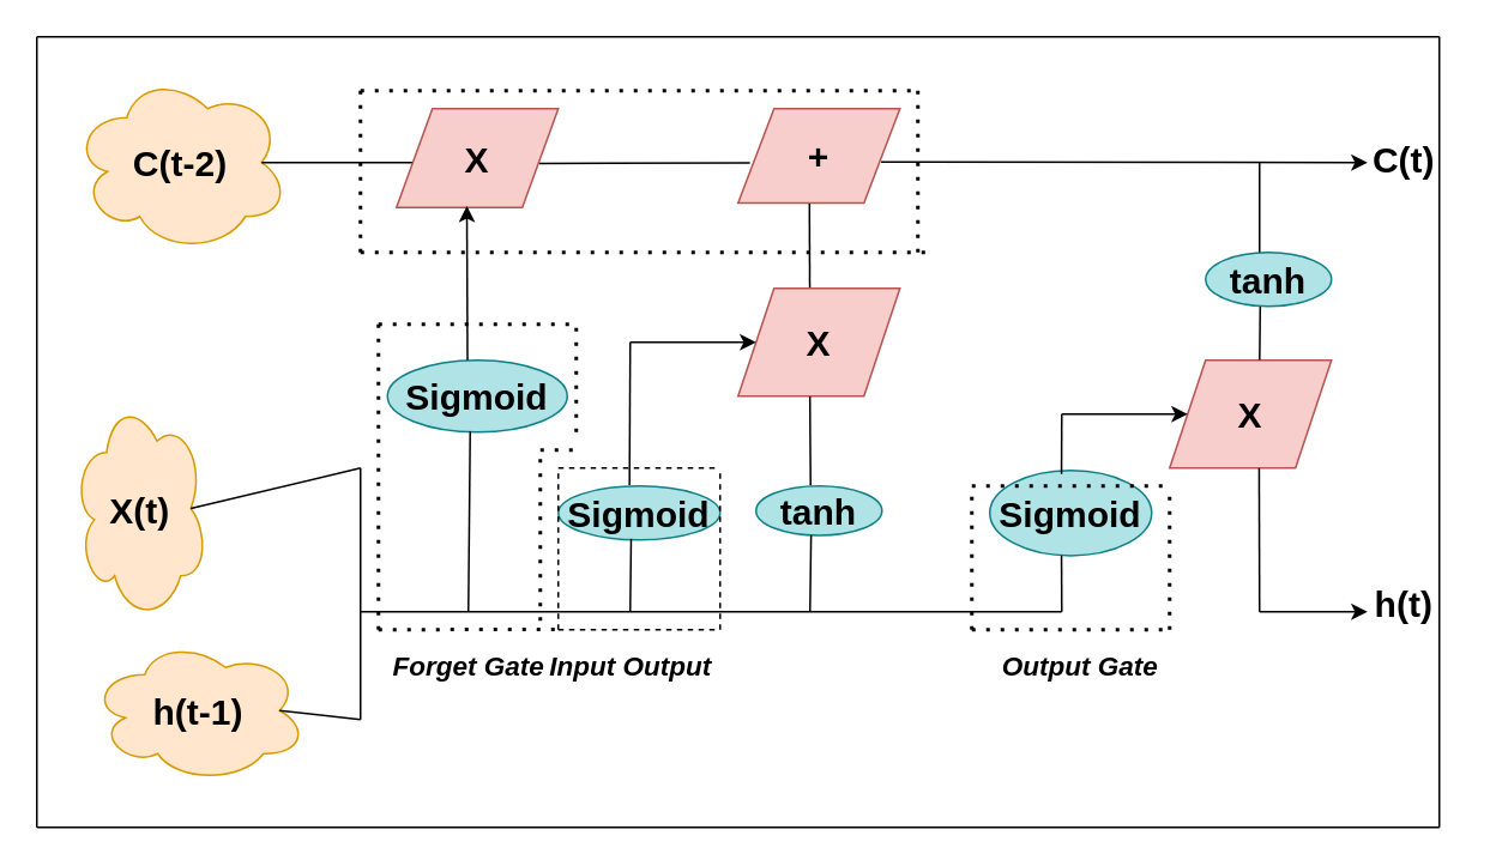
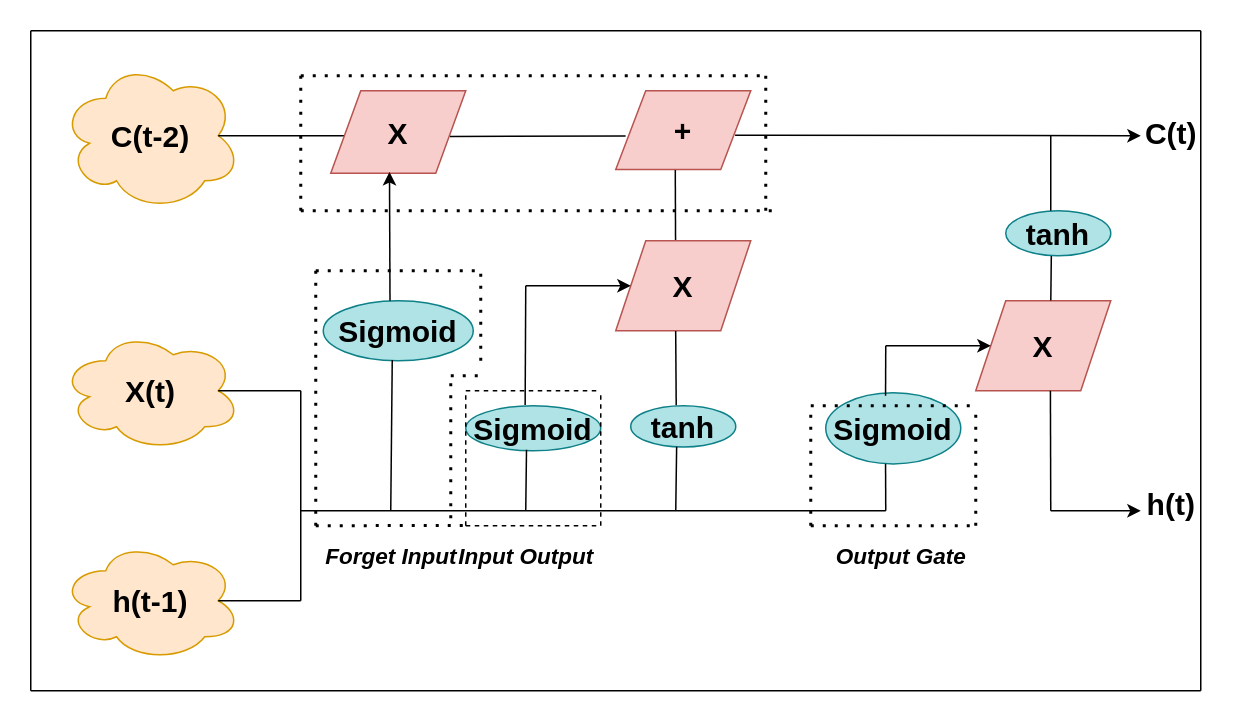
  <mxCell id="0" />
  <mxCell id="1" parent="0" />
  <mxCell id="2" value="&lt;font size=&quot;1&quot; style=&quot;&quot;&gt;&lt;b style=&quot;font-size: 20px;&quot;&gt;C(t-2)&lt;/b&gt;&lt;/font&gt;" style="ellipse;shape=cloud;whiteSpace=wrap;html=1;fillColor=#ffe6cc;strokeColor=#d79b00;" parent="1" vertex="1"><mxGeometry x="40" y="40" width="120" height="100" as="geometry" /></mxCell>
  <mxCell id="3" value="" style="endArrow=none;html=1;rounded=0;exitX=0.875;exitY=0.5;exitDx=0;exitDy=0;exitPerimeter=0;" parent="1" source="2" edge="1"><mxGeometry width="50" height="50" relative="1" as="geometry"><mxPoint x="400" y="240" as="sourcePoint" /><mxPoint x="230" y="90" as="targetPoint" /></mxGeometry></mxCell>
  <mxCell id="4" value="&lt;font size=&quot;1&quot; style=&quot;&quot;&gt;&lt;b style=&quot;font-size: 20px;&quot;&gt;X&lt;/b&gt;&lt;/font&gt;" style="shape=parallelogram;perimeter=parallelogramPerimeter;whiteSpace=wrap;html=1;fixedSize=1;fillColor=#f8cecc;strokeColor=#b85450;" parent="1" vertex="1"><mxGeometry x="220" y="60" width="90" height="55" as="geometry" /></mxCell>
  <mxCell id="5" value="&lt;font size=&quot;1&quot; style=&quot;&quot;&gt;&lt;b style=&quot;font-size: 20px;&quot;&gt;+&lt;/b&gt;&lt;/font&gt;" style="shape=parallelogram;perimeter=parallelogramPerimeter;whiteSpace=wrap;html=1;fixedSize=1;fillColor=#f8cecc;strokeColor=#b85450;" parent="1" vertex="1"><mxGeometry x="410" y="60" width="90" height="52.5" as="geometry" /></mxCell>
  <mxCell id="6" value="" style="endArrow=classic;html=1;rounded=0;exitX=0.884;exitY=0.564;exitDx=0;exitDy=0;exitPerimeter=0;" parent="1" source="5" edge="1"><mxGeometry width="50" height="50" relative="1" as="geometry"><mxPoint x="310" y="230" as="sourcePoint" /><mxPoint x="760" y="90" as="targetPoint" /></mxGeometry></mxCell>
  <mxCell id="7" value="" style="endArrow=none;html=1;rounded=0;exitX=0.883;exitY=0.554;exitDx=0;exitDy=0;entryX=0.073;entryY=0.575;entryDx=0;entryDy=0;entryPerimeter=0;exitPerimeter=0;" parent="1" source="4" target="5" edge="1"><mxGeometry width="50" height="50" relative="1" as="geometry"><mxPoint x="310" y="230" as="sourcePoint" /><mxPoint x="360" y="180" as="targetPoint" /></mxGeometry></mxCell>
- <mxCell id="8" value="&lt;font size=&quot;1&quot; style=&quot;&quot;&gt;&lt;b style=&quot;font-size: 20px;&quot;&gt;X(t)&lt;/b&gt;&lt;/font&gt;" style="ellipse;shape=cloud;whiteSpace=wrap;html=1;fillColor=#ffe6cc;strokeColor=#d79b00;" parent="1" vertex="1"><mxGeometry x="40" y="220" width="75" height="125" as="geometry" /></mxCell>
- <mxCell id="9" value="&lt;font size=&quot;1&quot; style=&quot;&quot;&gt;&lt;b style=&quot;font-size: 20px;&quot;&gt;h(t-1)&lt;/b&gt;&lt;/font&gt;" style="ellipse;shape=cloud;whiteSpace=wrap;html=1;fillColor=#ffe6cc;strokeColor=#d79b00;" parent="1" vertex="1"><mxGeometry x="50" y="355" width="120" height="80" as="geometry" /></mxCell>
+ <mxCell id="8" value="&lt;font size=&quot;1&quot; style=&quot;&quot;&gt;&lt;b style=&quot;font-size: 20px;&quot;&gt;X(t)&lt;/b&gt;&lt;/font&gt;" style="ellipse;shape=cloud;whiteSpace=wrap;html=1;fillColor=#ffe6cc;strokeColor=#d79b00;" parent="1" vertex="1"><mxGeometry x="40" y="220" width="120" height="80" as="geometry" /></mxCell>
+ <mxCell id="9" value="&lt;font size=&quot;1&quot; style=&quot;&quot;&gt;&lt;b style=&quot;font-size: 20px;&quot;&gt;h(t-1)&lt;/b&gt;&lt;/font&gt;" style="ellipse;shape=cloud;whiteSpace=wrap;html=1;fillColor=#ffe6cc;strokeColor=#d79b00;" parent="1" vertex="1"><mxGeometry x="40" y="360" width="120" height="80" as="geometry" /></mxCell>
  <mxCell id="10" value="" style="endArrow=none;html=1;rounded=0;exitX=0.875;exitY=0.5;exitDx=0;exitDy=0;exitPerimeter=0;" parent="1" source="8" edge="1"><mxGeometry width="50" height="50" relative="1" as="geometry"><mxPoint x="330" y="260" as="sourcePoint" /><mxPoint x="200" y="260" as="targetPoint" /></mxGeometry></mxCell>
  <mxCell id="11" value="" style="endArrow=none;html=1;rounded=0;exitX=0.875;exitY=0.5;exitDx=0;exitDy=0;exitPerimeter=0;" parent="1" source="9" edge="1"><mxGeometry width="50" height="50" relative="1" as="geometry"><mxPoint x="330" y="260" as="sourcePoint" /><mxPoint x="200" y="400" as="targetPoint" /></mxGeometry></mxCell>
  <mxCell id="12" value="" style="endArrow=none;html=1;rounded=0;" parent="1" edge="1"><mxGeometry width="50" height="50" relative="1" as="geometry"><mxPoint x="200" y="260" as="sourcePoint" /><mxPoint x="200" y="400" as="targetPoint" /></mxGeometry></mxCell>
  <mxCell id="13" value="" style="endArrow=none;html=1;rounded=0;" parent="1" edge="1"><mxGeometry width="50" height="50" relative="1" as="geometry"><mxPoint x="200" y="340" as="sourcePoint" /><mxPoint x="590" y="340" as="targetPoint" /></mxGeometry></mxCell>
  <mxCell id="14" value="&lt;b&gt;&lt;font style=&quot;font-size: 20px;&quot;&gt;Sigmoid&lt;/font&gt;&lt;/b&gt;" style="ellipse;whiteSpace=wrap;html=1;align=center;newEdgeStyle={&quot;edgeStyle&quot;:&quot;entityRelationEdgeStyle&quot;,&quot;startArrow&quot;:&quot;none&quot;,&quot;endArrow&quot;:&quot;none&quot;,&quot;segment&quot;:10,&quot;curved&quot;:1,&quot;sourcePerimeterSpacing&quot;:0,&quot;targetPerimeterSpacing&quot;:0};treeFolding=1;treeMoving=1;fillColor=#b0e3e6;strokeColor=#0e8088;" parent="1" vertex="1"><mxGeometry x="215" y="200" width="100" height="40" as="geometry" /></mxCell>
  <mxCell id="15" value="" style="endArrow=none;html=1;rounded=0;entryX=0.46;entryY=0.988;entryDx=0;entryDy=0;entryPerimeter=0;" parent="1" target="14" edge="1"><mxGeometry width="50" height="50" relative="1" as="geometry"><mxPoint x="260" y="340" as="sourcePoint" /><mxPoint x="310" y="220" as="targetPoint" /></mxGeometry></mxCell>
  <mxCell id="16" value="" style="endArrow=classic;html=1;rounded=0;exitX=0.445;exitY=0.002;exitDx=0;exitDy=0;exitPerimeter=0;entryX=0.435;entryY=0.984;entryDx=0;entryDy=0;entryPerimeter=0;" parent="1" source="14" target="4" edge="1"><mxGeometry width="50" height="50" relative="1" as="geometry"><mxPoint x="250" y="130" as="sourcePoint" /><mxPoint x="300" y="80" as="targetPoint" /></mxGeometry></mxCell>
  <mxCell id="17" value="&lt;b&gt;&lt;font style=&quot;font-size: 20px;&quot;&gt;X&lt;/font&gt;&lt;/b&gt;" style="shape=parallelogram;perimeter=parallelogramPerimeter;whiteSpace=wrap;html=1;fixedSize=1;fillColor=#f8cecc;strokeColor=#b85450;" parent="1" vertex="1"><mxGeometry x="410" y="160" width="90" height="60" as="geometry" /></mxCell>
  <mxCell id="18" value="&lt;b&gt;&lt;font style=&quot;font-size: 20px;&quot;&gt;Sigmoid&lt;/font&gt;&lt;/b&gt;" style="ellipse;whiteSpace=wrap;html=1;align=center;newEdgeStyle={&quot;edgeStyle&quot;:&quot;entityRelationEdgeStyle&quot;,&quot;startArrow&quot;:&quot;none&quot;,&quot;endArrow&quot;:&quot;none&quot;,&quot;segment&quot;:10,&quot;curved&quot;:1,&quot;sourcePerimeterSpacing&quot;:0,&quot;targetPerimeterSpacing&quot;:0};treeFolding=1;treeMoving=1;fillColor=#b0e3e6;strokeColor=#0e8088;" parent="1" vertex="1"><mxGeometry x="310" y="270" width="90" height="30" as="geometry" /></mxCell>
  <mxCell id="19" value="&lt;b&gt;&lt;font style=&quot;font-size: 20px;&quot;&gt;tanh&lt;/font&gt;&lt;/b&gt;" style="ellipse;whiteSpace=wrap;html=1;align=center;newEdgeStyle={&quot;edgeStyle&quot;:&quot;entityRelationEdgeStyle&quot;,&quot;startArrow&quot;:&quot;none&quot;,&quot;endArrow&quot;:&quot;none&quot;,&quot;segment&quot;:10,&quot;curved&quot;:1,&quot;sourcePerimeterSpacing&quot;:0,&quot;targetPerimeterSpacing&quot;:0};treeFolding=1;treeMoving=1;fillColor=#b0e3e6;strokeColor=#0e8088;" parent="1" vertex="1"><mxGeometry x="420" y="270" width="70" height="27.5" as="geometry" /></mxCell>
  <mxCell id="20" value="" style="endArrow=none;html=1;rounded=0;entryX=0.45;entryY=0.98;entryDx=0;entryDy=0;entryPerimeter=0;" parent="1" target="18" edge="1"><mxGeometry width="50" height="50" relative="1" as="geometry"><mxPoint x="350" y="340" as="sourcePoint" /><mxPoint x="470" y="190" as="targetPoint" /></mxGeometry></mxCell>
  <mxCell id="21" value="" style="endArrow=none;html=1;rounded=0;exitX=0.44;exitY=-0.016;exitDx=0;exitDy=0;exitPerimeter=0;" parent="1" source="18" edge="1"><mxGeometry width="50" height="50" relative="1" as="geometry"><mxPoint x="390" y="290" as="sourcePoint" /><mxPoint x="350" y="190" as="targetPoint" /></mxGeometry></mxCell>
  <mxCell id="22" value="" style="endArrow=classic;html=1;rounded=0;entryX=0;entryY=0.5;entryDx=0;entryDy=0;" parent="1" target="17" edge="1"><mxGeometry width="50" height="50" relative="1" as="geometry"><mxPoint x="350" y="190" as="sourcePoint" /><mxPoint x="440" y="200" as="targetPoint" /></mxGeometry></mxCell>
  <mxCell id="23" value="" style="endArrow=none;html=1;rounded=0;entryX=0.437;entryY=0.996;entryDx=0;entryDy=0;entryPerimeter=0;" parent="1" target="19" edge="1"><mxGeometry width="50" height="50" relative="1" as="geometry"><mxPoint x="450" y="340" as="sourcePoint" /><mxPoint x="450" y="300" as="targetPoint" /></mxGeometry></mxCell>
  <mxCell id="24" value="" style="endArrow=none;html=1;rounded=0;entryX=0.444;entryY=1.004;entryDx=0;entryDy=0;entryPerimeter=0;exitX=0.433;exitY=-0.012;exitDx=0;exitDy=0;exitPerimeter=0;" parent="1" source="19" target="17" edge="1"><mxGeometry width="50" height="50" relative="1" as="geometry"><mxPoint x="430" y="280" as="sourcePoint" /><mxPoint x="480" y="230" as="targetPoint" /></mxGeometry></mxCell>
  <mxCell id="25" value="" style="endArrow=none;html=1;rounded=0;exitX=0.443;exitY=-0.007;exitDx=0;exitDy=0;exitPerimeter=0;entryX=0.441;entryY=1.006;entryDx=0;entryDy=0;entryPerimeter=0;" parent="1" source="17" target="5" edge="1"><mxGeometry width="50" height="50" relative="1" as="geometry"><mxPoint x="430" y="170" as="sourcePoint" /><mxPoint x="480" y="120" as="targetPoint" /></mxGeometry></mxCell>
  <mxCell id="26" value="&lt;b&gt;&lt;font style=&quot;font-size: 20px;&quot;&gt;Sigmoid&lt;/font&gt;&lt;/b&gt;" style="ellipse;whiteSpace=wrap;html=1;align=center;newEdgeStyle={&quot;edgeStyle&quot;:&quot;entityRelationEdgeStyle&quot;,&quot;startArrow&quot;:&quot;none&quot;,&quot;endArrow&quot;:&quot;none&quot;,&quot;segment&quot;:10,&quot;curved&quot;:1,&quot;sourcePerimeterSpacing&quot;:0,&quot;targetPerimeterSpacing&quot;:0};treeFolding=1;treeMoving=1;fillColor=#b0e3e6;strokeColor=#0e8088;" parent="1" vertex="1"><mxGeometry x="550" y="261.25" width="90" height="47.5" as="geometry" /></mxCell>
  <mxCell id="27" value="" style="endArrow=none;html=1;rounded=0;entryX=0.443;entryY=0.998;entryDx=0;entryDy=0;entryPerimeter=0;" parent="1" target="26" edge="1"><mxGeometry width="50" height="50" relative="1" as="geometry"><mxPoint x="590" y="340" as="sourcePoint" /><mxPoint x="480" y="260" as="targetPoint" /></mxGeometry></mxCell>
  <mxCell id="28" value="&lt;b&gt;&lt;font style=&quot;font-size: 20px;&quot;&gt;X&lt;/font&gt;&lt;/b&gt;" style="shape=parallelogram;perimeter=parallelogramPerimeter;whiteSpace=wrap;html=1;fixedSize=1;fillColor=#f8cecc;strokeColor=#b85450;" parent="1" vertex="1"><mxGeometry x="650" y="200" width="90" height="60" as="geometry" /></mxCell>
  <mxCell id="29" value="" style="endArrow=none;html=1;rounded=0;exitX=0.443;exitY=0.044;exitDx=0;exitDy=0;exitPerimeter=0;" parent="1" source="26" edge="1"><mxGeometry width="50" height="50" relative="1" as="geometry"><mxPoint x="340" y="300" as="sourcePoint" /><mxPoint x="590" y="230" as="targetPoint" /></mxGeometry></mxCell>
  <mxCell id="30" value="" style="endArrow=classic;html=1;rounded=0;entryX=0;entryY=0.5;entryDx=0;entryDy=0;" parent="1" target="28" edge="1"><mxGeometry width="50" height="50" relative="1" as="geometry"><mxPoint x="590" y="230" as="sourcePoint" /><mxPoint x="550" y="200" as="targetPoint" /></mxGeometry></mxCell>
  <mxCell id="31" value="&lt;b&gt;&lt;font style=&quot;font-size: 20px;&quot;&gt;tanh&lt;/font&gt;&lt;/b&gt;" style="ellipse;whiteSpace=wrap;html=1;align=center;newEdgeStyle={&quot;edgeStyle&quot;:&quot;entityRelationEdgeStyle&quot;,&quot;startArrow&quot;:&quot;none&quot;,&quot;endArrow&quot;:&quot;none&quot;,&quot;segment&quot;:10,&quot;curved&quot;:1,&quot;sourcePerimeterSpacing&quot;:0,&quot;targetPerimeterSpacing&quot;:0};treeFolding=1;treeMoving=1;fillColor=#b0e3e6;strokeColor=#0e8088;" parent="1" vertex="1"><mxGeometry x="670" y="140" width="70" height="30" as="geometry" /></mxCell>
  <mxCell id="32" value="" style="endArrow=none;html=1;rounded=0;" parent="1" edge="1"><mxGeometry width="50" height="50" relative="1" as="geometry"><mxPoint x="700" y="140" as="sourcePoint" /><mxPoint x="700" y="90" as="targetPoint" /></mxGeometry></mxCell>
  <mxCell id="33" value="" style="endArrow=none;html=1;rounded=0;entryX=0.434;entryY=1.004;entryDx=0;entryDy=0;entryPerimeter=0;exitX=0.556;exitY=-0.002;exitDx=0;exitDy=0;exitPerimeter=0;" parent="1" source="28" target="31" edge="1"><mxGeometry width="50" height="50" relative="1" as="geometry"><mxPoint x="650" y="210" as="sourcePoint" /><mxPoint x="700" y="160" as="targetPoint" /></mxGeometry></mxCell>
  <mxCell id="34" value="" style="endArrow=none;html=1;rounded=0;entryX=0.553;entryY=1;entryDx=0;entryDy=0;entryPerimeter=0;" parent="1" target="28" edge="1"><mxGeometry width="50" height="50" relative="1" as="geometry"><mxPoint x="700" y="340" as="sourcePoint" /><mxPoint x="660" y="210" as="targetPoint" /></mxGeometry></mxCell>
  <mxCell id="35" value="" style="endArrow=classic;html=1;rounded=0;" parent="1" edge="1"><mxGeometry width="50" height="50" relative="1" as="geometry"><mxPoint x="700" y="340" as="sourcePoint" /><mxPoint x="760" y="340" as="targetPoint" /></mxGeometry></mxCell>
  <mxCell id="36" value="&lt;font style=&quot;font-size: 20px;&quot;&gt;&lt;b&gt;C(t)&lt;/b&gt;&lt;/font&gt;" style="text;html=1;align=center;verticalAlign=middle;resizable=0;points=[];autosize=1;strokeColor=none;fillColor=none;" parent="1" vertex="1"><mxGeometry x="750" y="67.5" width="60" height="40" as="geometry" /></mxCell>
  <mxCell id="37" value="&lt;font style=&quot;font-size: 20px;&quot;&gt;&lt;b&gt;h(t)&lt;/b&gt;&lt;/font&gt;" style="text;html=1;align=center;verticalAlign=middle;resizable=0;points=[];autosize=1;strokeColor=none;fillColor=none;" parent="1" vertex="1"><mxGeometry x="750" y="315" width="60" height="40" as="geometry" /></mxCell>
  <mxCell id="38" value="" style="endArrow=none;dashed=1;html=1;dashPattern=1 3;strokeWidth=2;rounded=0;" parent="1" edge="1"><mxGeometry width="50" height="50" relative="1" as="geometry"><mxPoint x="210" y="350" as="sourcePoint" /><mxPoint x="210" y="180" as="targetPoint" /></mxGeometry></mxCell>
  <mxCell id="39" value="" style="endArrow=none;dashed=1;html=1;dashPattern=1 3;strokeWidth=2;rounded=0;" parent="1" edge="1"><mxGeometry width="50" height="50" relative="1" as="geometry"><mxPoint x="210" y="180" as="sourcePoint" /><mxPoint x="320" y="180" as="targetPoint" /></mxGeometry></mxCell>
  <mxCell id="40" value="" style="endArrow=none;dashed=1;html=1;dashPattern=1 3;strokeWidth=2;rounded=0;entryX=0.988;entryY=0.163;entryDx=0;entryDy=0;entryPerimeter=0;" parent="1" target="41" edge="1"><mxGeometry width="50" height="50" relative="1" as="geometry"><mxPoint x="210" y="350" as="sourcePoint" /><mxPoint x="310" y="350" as="targetPoint" /></mxGeometry></mxCell>
- <mxCell id="41" value="&lt;h5&gt;&lt;i&gt;&lt;font style=&quot;font-size: 15px;&quot;&gt;Forget Gate&lt;/font&gt;&lt;/i&gt;&lt;/h5&gt;" style="text;html=1;align=center;verticalAlign=middle;resizable=0;points=[];autosize=1;strokeColor=none;fillColor=none;" parent="1" vertex="1"><mxGeometry x="205" y="340" width="110" height="60" as="geometry" /></mxCell>
+ <mxCell id="41" value="&lt;h5&gt;&lt;i&gt;&lt;font style=&quot;font-size: 15px;&quot;&gt;Forget Input&lt;/font&gt;&lt;/i&gt;&lt;/h5&gt;" style="text;html=1;align=center;verticalAlign=middle;resizable=0;points=[];autosize=1;strokeColor=none;fillColor=none;" parent="1" vertex="1"><mxGeometry x="205" y="340" width="110" height="60" as="geometry" /></mxCell>
  <mxCell id="42" value="" style="endArrow=none;dashed=1;html=1;rounded=0;" parent="1" edge="1"><mxGeometry width="50" height="50" relative="1" as="geometry"><mxPoint x="310" y="260" as="sourcePoint" /><mxPoint x="400" y="260" as="targetPoint" /></mxGeometry></mxCell>
  <mxCell id="43" value="" style="endArrow=none;dashed=1;html=1;rounded=0;" parent="1" edge="1"><mxGeometry width="50" height="50" relative="1" as="geometry"><mxPoint x="310" y="350" as="sourcePoint" /><mxPoint x="400" y="350" as="targetPoint" /></mxGeometry></mxCell>
  <mxCell id="44" value="" style="endArrow=none;dashed=1;html=1;rounded=0;" parent="1" edge="1"><mxGeometry width="50" height="50" relative="1" as="geometry"><mxPoint x="400" y="350" as="sourcePoint" /><mxPoint x="400" y="260" as="targetPoint" /><Array as="points"><mxPoint x="400" y="310" /></Array></mxGeometry></mxCell>
  <mxCell id="45" value="" style="endArrow=none;dashed=1;html=1;rounded=0;" parent="1" edge="1"><mxGeometry width="50" height="50" relative="1" as="geometry"><mxPoint x="310" y="350" as="sourcePoint" /><mxPoint x="310" y="260" as="targetPoint" /></mxGeometry></mxCell>
  <mxCell id="46" value="" style="endArrow=none;dashed=1;html=1;dashPattern=1 3;strokeWidth=2;rounded=0;" parent="1" edge="1"><mxGeometry width="50" height="50" relative="1" as="geometry"><mxPoint x="320" y="240" as="sourcePoint" /><mxPoint x="320" y="180" as="targetPoint" /></mxGeometry></mxCell>
  <mxCell id="47" value="" style="endArrow=none;dashed=1;html=1;dashPattern=1 3;strokeWidth=2;rounded=0;" parent="1" edge="1"><mxGeometry width="50" height="50" relative="1" as="geometry"><mxPoint x="300" y="250" as="sourcePoint" /><mxPoint x="320" y="250" as="targetPoint" /></mxGeometry></mxCell>
  <mxCell id="48" value="" style="endArrow=none;dashed=1;html=1;dashPattern=1 3;strokeWidth=2;rounded=0;" parent="1" edge="1"><mxGeometry width="50" height="50" relative="1" as="geometry"><mxPoint x="300" y="345" as="sourcePoint" /><mxPoint x="300" y="250" as="targetPoint" /></mxGeometry></mxCell>
  <mxCell id="49" value="&lt;h5&gt;&lt;i&gt;&lt;font style=&quot;font-size: 15px;&quot;&gt;Input Output&lt;/font&gt;&lt;/i&gt;&lt;/h5&gt;" style="text;html=1;align=center;verticalAlign=middle;resizable=0;points=[];autosize=1;strokeColor=none;fillColor=none;" parent="1" vertex="1"><mxGeometry x="300" y="340" width="100" height="60" as="geometry" /></mxCell>
  <mxCell id="50" value="" style="endArrow=none;dashed=1;html=1;dashPattern=1 3;strokeWidth=2;rounded=0;" parent="1" edge="1"><mxGeometry width="50" height="50" relative="1" as="geometry"><mxPoint x="540" y="350" as="sourcePoint" /><mxPoint x="540" y="270" as="targetPoint" /></mxGeometry></mxCell>
  <mxCell id="51" value="" style="endArrow=none;dashed=1;html=1;dashPattern=1 3;strokeWidth=2;rounded=0;" parent="1" edge="1"><mxGeometry width="50" height="50" relative="1" as="geometry"><mxPoint x="540" y="350" as="sourcePoint" /><mxPoint x="650" y="350" as="targetPoint" /></mxGeometry></mxCell>
  <mxCell id="52" value="" style="endArrow=none;dashed=1;html=1;dashPattern=1 3;strokeWidth=2;rounded=0;" parent="1" edge="1"><mxGeometry width="50" height="50" relative="1" as="geometry"><mxPoint x="650" y="350" as="sourcePoint" /><mxPoint x="650" y="270" as="targetPoint" /></mxGeometry></mxCell>
  <mxCell id="53" value="" style="endArrow=none;dashed=1;html=1;dashPattern=1 3;strokeWidth=2;rounded=0;" parent="1" edge="1"><mxGeometry width="50" height="50" relative="1" as="geometry"><mxPoint x="540" y="270" as="sourcePoint" /><mxPoint x="650" y="270" as="targetPoint" /></mxGeometry></mxCell>
  <mxCell id="54" value="&lt;h5&gt;&lt;i&gt;&lt;font style=&quot;font-size: 15px;&quot;&gt;Output Gate&lt;/font&gt;&lt;/i&gt;&lt;/h5&gt;" style="text;html=1;align=center;verticalAlign=middle;resizable=0;points=[];autosize=1;" parent="1" vertex="1"><mxGeometry x="545" y="340" width="110" height="60" as="geometry" /></mxCell>
  <mxCell id="55" value="" style="endArrow=none;dashed=1;html=1;dashPattern=1 3;strokeWidth=2;rounded=0;" parent="1" edge="1"><mxGeometry width="50" height="50" relative="1" as="geometry"><mxPoint x="200" y="140" as="sourcePoint" /><mxPoint x="520" y="140" as="targetPoint" /></mxGeometry></mxCell>
  <mxCell id="56" value="" style="endArrow=none;dashed=1;html=1;dashPattern=1 3;strokeWidth=2;rounded=0;" parent="1" edge="1"><mxGeometry width="50" height="50" relative="1" as="geometry"><mxPoint x="200" y="140" as="sourcePoint" /><mxPoint x="200" y="50" as="targetPoint" /></mxGeometry></mxCell>
  <mxCell id="57" value="" style="endArrow=none;dashed=1;html=1;dashPattern=1 3;strokeWidth=2;rounded=0;" parent="1" edge="1"><mxGeometry width="50" height="50" relative="1" as="geometry"><mxPoint x="200" y="50" as="sourcePoint" /><mxPoint x="510" y="50" as="targetPoint" /></mxGeometry></mxCell>
  <mxCell id="58" value="" style="endArrow=none;dashed=1;html=1;dashPattern=1 3;strokeWidth=2;rounded=0;" parent="1" edge="1"><mxGeometry width="50" height="50" relative="1" as="geometry"><mxPoint x="510" y="140" as="sourcePoint" /><mxPoint x="510" y="50" as="targetPoint" /></mxGeometry></mxCell>
  <mxCell id="59" value="" style="endArrow=none;html=1;rounded=0;fillColor=#b1ddf0;strokeColor=#000000;" parent="1" edge="1"><mxGeometry width="50" height="50" relative="1" as="geometry"><mxPoint x="20" y="460" as="sourcePoint" /><mxPoint x="20" y="20" as="targetPoint" /></mxGeometry></mxCell>
  <mxCell id="60" value="" style="endArrow=none;html=1;rounded=0;fillColor=#b1ddf0;strokeColor=#000000;" parent="1" edge="1"><mxGeometry width="50" height="50" relative="1" as="geometry"><mxPoint x="20" y="20" as="sourcePoint" /><mxPoint x="800" y="20" as="targetPoint" /></mxGeometry></mxCell>
  <mxCell id="61" value="" style="endArrow=none;html=1;rounded=1;curved=0;strokeColor=#000000;" parent="1" edge="1"><mxGeometry width="50" height="50" relative="1" as="geometry"><mxPoint x="20" y="460" as="sourcePoint" /><mxPoint x="800" y="460" as="targetPoint" /></mxGeometry></mxCell>
  <mxCell id="62" value="" style="endArrow=none;html=1;rounded=0;fillColor=#b1ddf0;strokeColor=#000000;" parent="1" edge="1"><mxGeometry width="50" height="50" relative="1" as="geometry"><mxPoint x="800" y="460" as="sourcePoint" /><mxPoint x="800" y="20" as="targetPoint" /></mxGeometry></mxCell>
